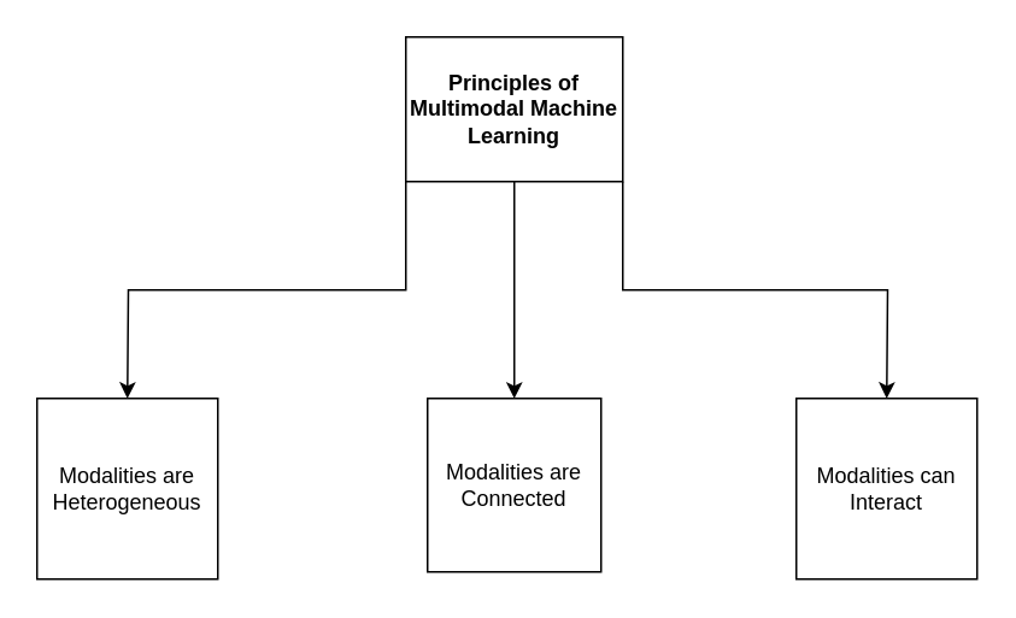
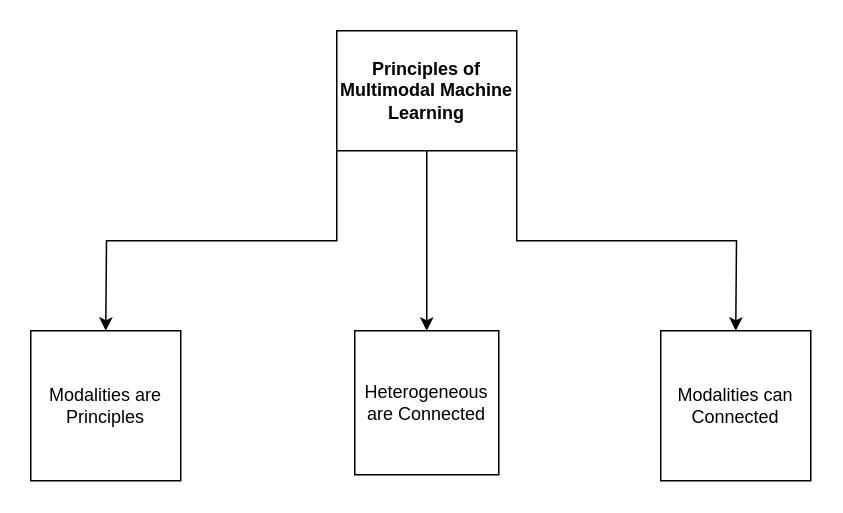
  <mxCell id="0" />
  <mxCell id="1" parent="0" />
  <mxCell id="2" style="edgeStyle=orthogonalEdgeStyle;rounded=0;orthogonalLoop=1;jettySize=auto;html=1;exitX=0;exitY=1;exitDx=0;exitDy=0;" edge="1" parent="1" source="5"><mxGeometry relative="1" as="geometry"><mxPoint x="70" y="220" as="targetPoint" /></mxGeometry></mxCell>
  <mxCell id="3" style="edgeStyle=orthogonalEdgeStyle;rounded=0;orthogonalLoop=1;jettySize=auto;html=1;exitX=1;exitY=1;exitDx=0;exitDy=0;" edge="1" parent="1" source="5"><mxGeometry relative="1" as="geometry"><mxPoint x="490" y="220" as="targetPoint" /></mxGeometry></mxCell>
  <mxCell id="4" style="edgeStyle=orthogonalEdgeStyle;rounded=0;orthogonalLoop=1;jettySize=auto;html=1;exitX=0.5;exitY=1;exitDx=0;exitDy=0;" edge="1" parent="1" source="5"><mxGeometry relative="1" as="geometry"><mxPoint x="284" y="220" as="targetPoint" /></mxGeometry></mxCell>
  <mxCell id="5" value="&lt;b&gt;Principles of Multimodal Machine Learning&lt;/b&gt;" style="whiteSpace=wrap;html=1;rounded=0;" vertex="1" parent="1"><mxGeometry x="224" y="20" width="120" height="80" as="geometry" /></mxCell>
- <mxCell id="6" value="Modalities are Heterogeneous" style="whiteSpace=wrap;html=1;aspect=fixed;" vertex="1" parent="1"><mxGeometry x="20" y="220" width="100" height="100" as="geometry" /></mxCell>
- <mxCell id="7" value="Modalities are Connected" style="whiteSpace=wrap;html=1;aspect=fixed;" vertex="1" parent="1"><mxGeometry x="236" y="220" width="96" height="96" as="geometry" /></mxCell>
- <mxCell id="8" value="Modalities can Interact" style="whiteSpace=wrap;html=1;aspect=fixed;" vertex="1" parent="1"><mxGeometry x="440" y="220" width="100" height="100" as="geometry" /></mxCell>
+ <mxCell id="6" value="Modalities are Principles" style="whiteSpace=wrap;html=1;aspect=fixed;" vertex="1" parent="1"><mxGeometry x="20" y="220" width="100" height="100" as="geometry" /></mxCell>
+ <mxCell id="7" value="Heterogeneous are Connected" style="whiteSpace=wrap;html=1;aspect=fixed;" vertex="1" parent="1"><mxGeometry x="236" y="220" width="96" height="96" as="geometry" /></mxCell>
+ <mxCell id="8" value="Modalities can Connected" style="whiteSpace=wrap;html=1;aspect=fixed;" vertex="1" parent="1"><mxGeometry x="440" y="220" width="100" height="100" as="geometry" /></mxCell>
